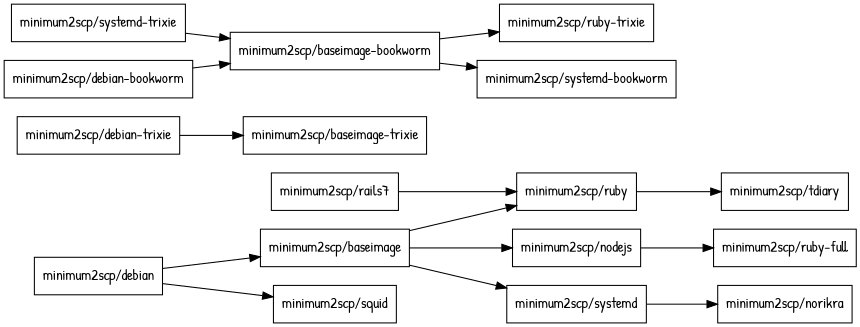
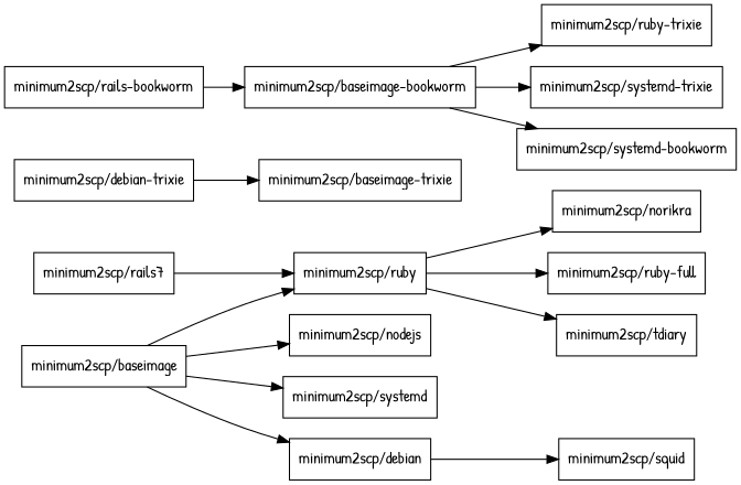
  digraph {
    fontname="Patrick Hand"
    rankdir=LR
    node [fontname="Patrick Hand" shape=box]
    edge [fontname="Patrick Hand"]
    n1 [label="minimum2scp/baseimage"]
    n2 [label="minimum2scp/nodejs"]
    n3 [label="minimum2scp/ruby"]
    n4 [label="minimum2scp/systemd"]
    n5 [label="minimum2scp/norikra"]
    n6 [label="minimum2scp/ruby-full"]
    n7 [label="minimum2scp/tdiary"]
    n8 [label="minimum2scp/squid"]
    n9 [label="minimum2scp/baseimage-trixie"]
    n10 [label="minimum2scp/baseimage-bookworm"]
    n11 [label="minimum2scp/ruby-trixie"]
    n12 [label="minimum2scp/systemd-trixie"]
    n13 [label="minimum2scp/systemd-bookworm"]
    n14 [label="minimum2scp/debian"]
    n15 [label="minimum2scp/debian-trixie"]
-   n16 [label="minimum2scp/debian-bookworm"]
+   n16 [label="minimum2scp/rails-bookworm"]
    n17 [label="minimum2scp/rails7"]
    n1 -> n2
    n1 -> n3
    n1 -> n4
-   n4 -> n5
-   n2 -> n6
+   n3 -> n5
+   n3 -> n6
    n3 -> n7
    n10 -> n11
-   n12 -> n10
+   n10 -> n12
    n10 -> n13
-   n14 -> n1
+   n1 -> n14
    n14 -> n8
    n15 -> n9
    n16 -> n10
    n17 -> n3
  }
